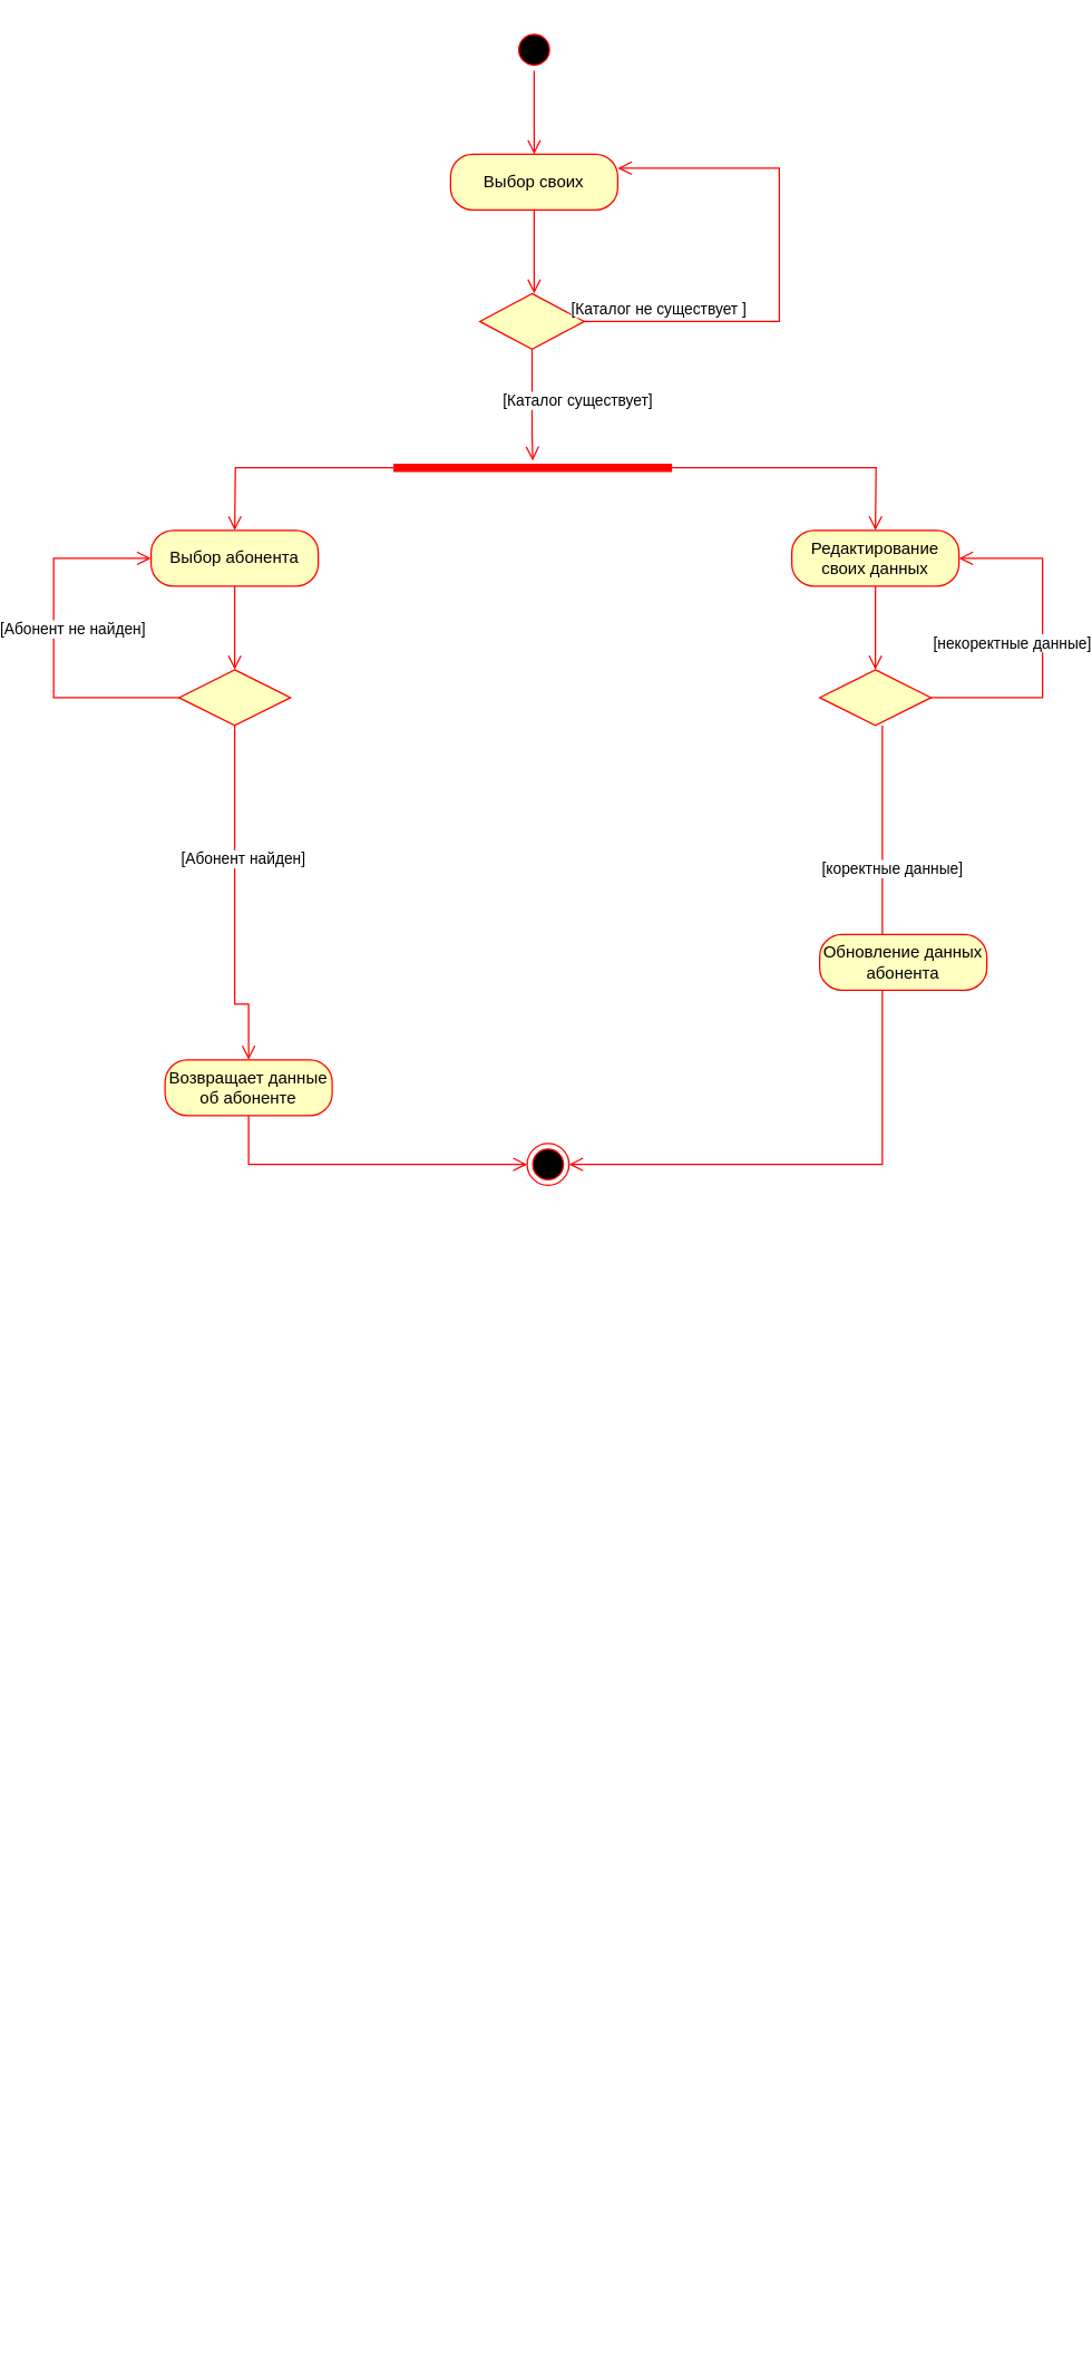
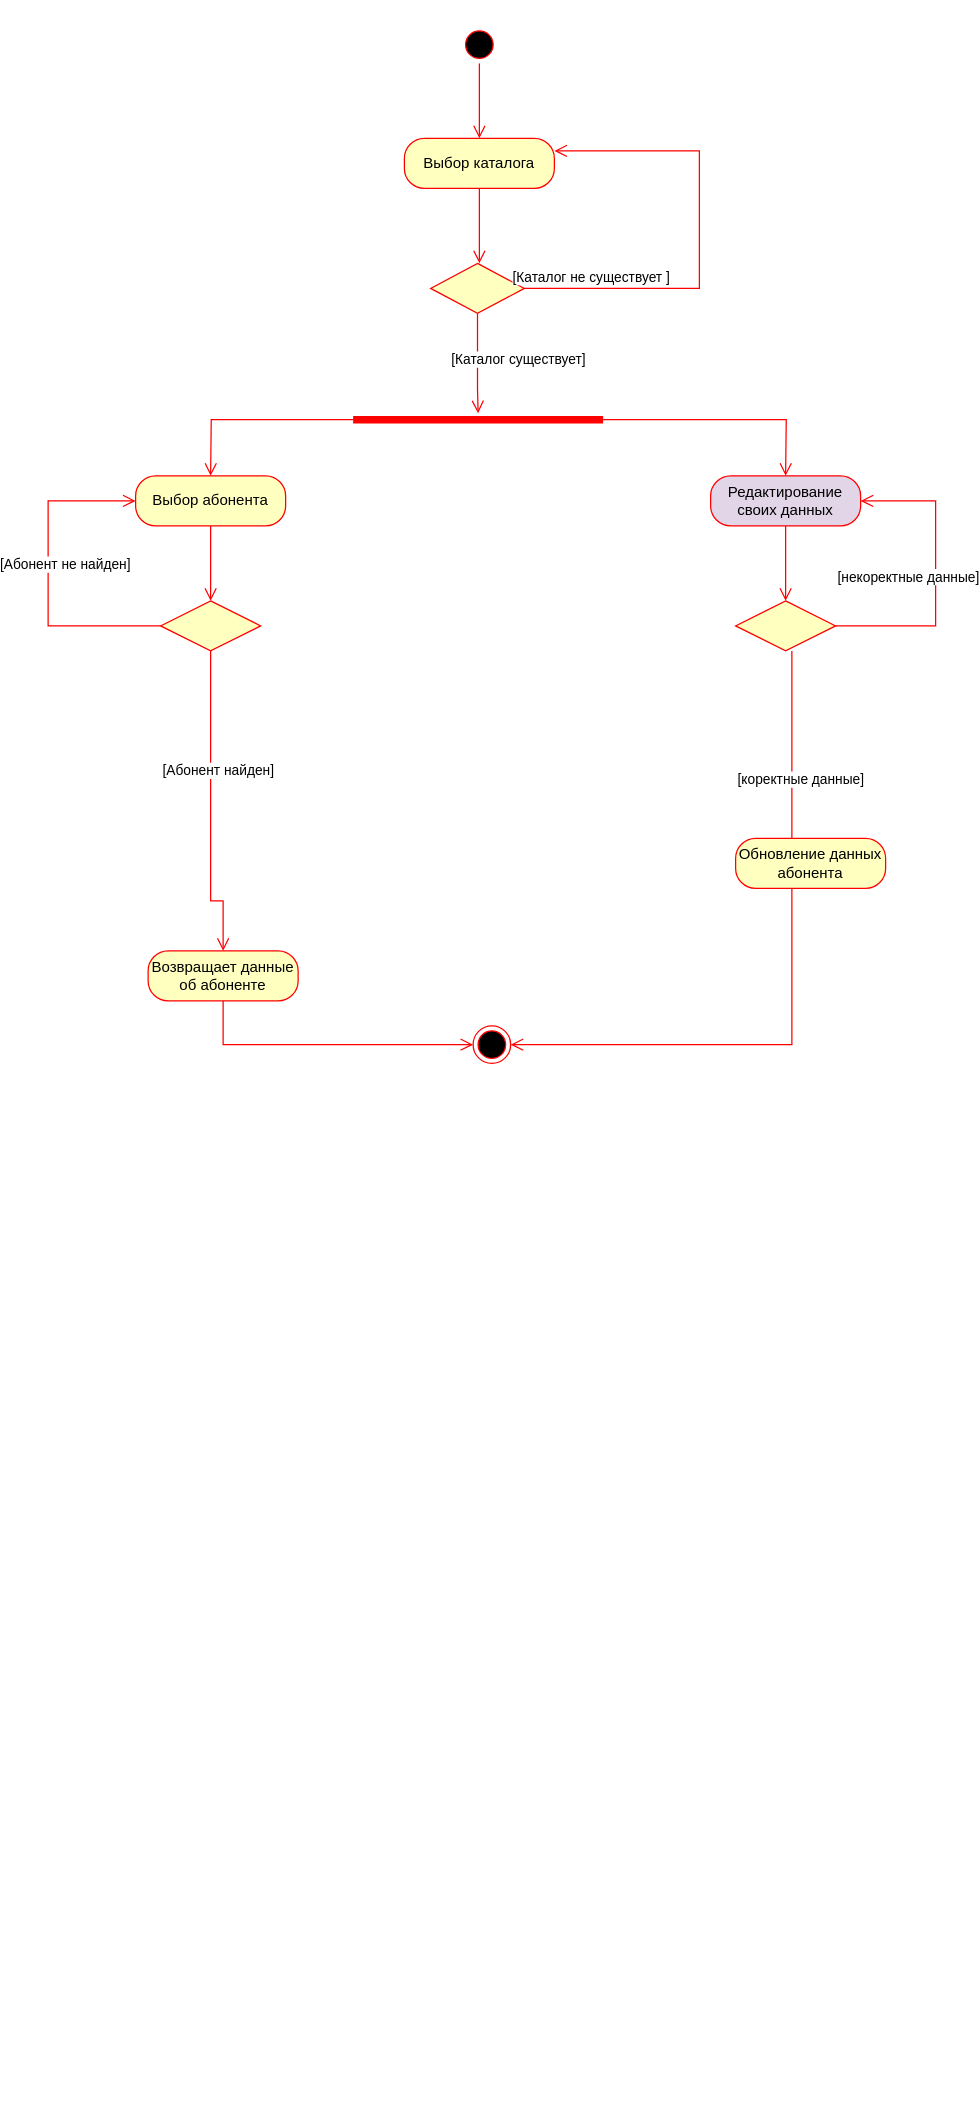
  <mxCell id="0" />
  <mxCell id="1" parent="0" />
  <mxCell id="2" style="edgeStyle=orthogonalEdgeStyle;rounded=0;orthogonalLoop=1;jettySize=auto;html=1;exitX=0.5;exitY=0;exitDx=0;exitDy=0;" parent="1" edge="1"><mxGeometry relative="1" as="geometry"><mxPoint x="270" y="1680" as="targetPoint" /><Array as="points"><mxPoint x="110" y="1680" /><mxPoint x="111" y="1680" /></Array></mxGeometry></mxCell>
  <mxCell id="3" value="" style="ellipse;html=1;shape=startState;fillColor=#000000;strokeColor=#ff0000;" vertex="1" parent="1"><mxGeometry x="350" y="20" width="30" height="30" as="geometry" /></mxCell>
  <mxCell id="4" value="" style="edgeStyle=orthogonalEdgeStyle;html=1;verticalAlign=bottom;endArrow=open;endSize=8;strokeColor=#ff0000;rounded=0;" edge="1" source="3" parent="1"><mxGeometry relative="1" as="geometry"><mxPoint x="365" y="110" as="targetPoint" /></mxGeometry></mxCell>
- <mxCell id="5" value="Выбор своих" style="rounded=1;whiteSpace=wrap;html=1;arcSize=40;fontColor=#000000;fillColor=#ffffc0;strokeColor=#ff0000;" vertex="1" parent="1"><mxGeometry x="305" y="110" width="120" height="40" as="geometry" /></mxCell>
+ <mxCell id="5" value="Выбор каталога" style="rounded=1;whiteSpace=wrap;html=1;arcSize=40;fontColor=#000000;fillColor=#ffffc0;strokeColor=#ff0000;" vertex="1" parent="1"><mxGeometry x="305" y="110" width="120" height="40" as="geometry" /></mxCell>
  <mxCell id="6" value="" style="edgeStyle=orthogonalEdgeStyle;html=1;verticalAlign=bottom;endArrow=open;endSize=8;strokeColor=#ff0000;rounded=0;" edge="1" source="5" parent="1"><mxGeometry relative="1" as="geometry"><mxPoint x="365" y="210" as="targetPoint" /></mxGeometry></mxCell>
  <mxCell id="7" value="" style="rhombus;whiteSpace=wrap;html=1;fontColor=#000000;fillColor=#ffffc0;strokeColor=#ff0000;" vertex="1" parent="1"><mxGeometry x="326" y="210" width="75" height="40" as="geometry" /></mxCell>
  <mxCell id="8" value="[Каталог не существует ]" style="edgeStyle=orthogonalEdgeStyle;html=1;align=left;verticalAlign=bottom;endArrow=open;endSize=8;strokeColor=#ff0000;rounded=0;entryX=1;entryY=0.25;entryDx=0;entryDy=0;exitX=1;exitY=0.5;exitDx=0;exitDy=0;" edge="1" source="7" parent="1" target="5"><mxGeometry x="-1" y="-11" relative="1" as="geometry"><mxPoint x="540" y="10" as="targetPoint" /><Array as="points"><mxPoint x="541" y="230" /><mxPoint x="541" y="120" /></Array><mxPoint x="-11" y="-11" as="offset" /></mxGeometry></mxCell>
  <mxCell id="9" value="[Каталог существует]" style="edgeStyle=orthogonalEdgeStyle;html=1;align=left;verticalAlign=top;endArrow=open;endSize=8;strokeColor=#ff0000;rounded=0;exitX=0.5;exitY=1;exitDx=0;exitDy=0;" edge="1" source="7" parent="1"><mxGeometry x="-0.399" y="-23" relative="1" as="geometry"><mxPoint x="364" y="330" as="targetPoint" /><Array as="points"><mxPoint x="364" y="310" /></Array><mxPoint as="offset" /></mxGeometry></mxCell>
  <mxCell id="10" value="" style="shape=line;html=1;strokeWidth=6;strokeColor=#ff0000;" vertex="1" parent="1"><mxGeometry x="264" y="330" width="200" height="10" as="geometry" /></mxCell>
  <mxCell id="11" value="" style="edgeStyle=orthogonalEdgeStyle;html=1;verticalAlign=bottom;endArrow=open;endSize=8;strokeColor=#ff0000;rounded=0;exitX=0;exitY=0.5;exitDx=0;exitDy=0;exitPerimeter=0;" edge="1" source="10" parent="1"><mxGeometry relative="1" as="geometry"><mxPoint x="150" y="380" as="targetPoint" /></mxGeometry></mxCell>
  <mxCell id="12" value="" style="edgeStyle=orthogonalEdgeStyle;html=1;verticalAlign=bottom;endArrow=open;endSize=8;strokeColor=#ff0000;rounded=0;exitX=1;exitY=0.5;exitDx=0;exitDy=0;exitPerimeter=0;" edge="1" parent="1" source="10"><mxGeometry relative="1" as="geometry"><mxPoint x="610" y="380" as="targetPoint" /><mxPoint x="274" y="345" as="sourcePoint" /></mxGeometry></mxCell>
  <mxCell id="13" value="Выбор абонента" style="rounded=1;whiteSpace=wrap;html=1;arcSize=40;fontColor=#000000;fillColor=#ffffc0;strokeColor=#ff0000;" vertex="1" parent="1"><mxGeometry x="90" y="380" width="120" height="40" as="geometry" /></mxCell>
  <mxCell id="14" value="" style="edgeStyle=orthogonalEdgeStyle;html=1;verticalAlign=bottom;endArrow=open;endSize=8;strokeColor=#ff0000;rounded=0;" edge="1" source="13" parent="1"><mxGeometry relative="1" as="geometry"><mxPoint x="150" y="480" as="targetPoint" /></mxGeometry></mxCell>
- <mxCell id="15" value="Редактирование своих данных" style="rounded=1;whiteSpace=wrap;html=1;arcSize=40;fontColor=#000000;fillColor=#ffffc0;strokeColor=#ff0000;" vertex="1" parent="1"><mxGeometry x="550" y="380" width="120" height="40" as="geometry" /></mxCell>
+ <mxCell id="15" value="Редактирование своих данных" style="rounded=1;whiteSpace=wrap;html=1;arcSize=40;fontColor=#000000;fillColor=#e1d5e7;strokeColor=#ff0000;" vertex="1" parent="1"><mxGeometry x="550" y="380" width="120" height="40" as="geometry" /></mxCell>
  <mxCell id="16" value="" style="edgeStyle=orthogonalEdgeStyle;html=1;verticalAlign=bottom;endArrow=open;endSize=8;strokeColor=#ff0000;rounded=0;" edge="1" source="15" parent="1"><mxGeometry relative="1" as="geometry"><mxPoint x="610" y="480" as="targetPoint" /></mxGeometry></mxCell>
  <mxCell id="17" value="" style="rhombus;whiteSpace=wrap;html=1;fontColor=#000000;fillColor=#ffffc0;strokeColor=#ff0000;" vertex="1" parent="1"><mxGeometry x="110" y="480" width="80" height="40" as="geometry" /></mxCell>
  <mxCell id="18" value="[Абонент не найден]" style="edgeStyle=orthogonalEdgeStyle;html=1;align=left;verticalAlign=bottom;endArrow=open;endSize=8;strokeColor=#ff0000;rounded=0;exitX=0;exitY=0.5;exitDx=0;exitDy=0;entryX=0;entryY=0.5;entryDx=0;entryDy=0;" edge="1" source="17" parent="1" target="13"><mxGeometry y="40" relative="1" as="geometry"><mxPoint x="30" y="330" as="targetPoint" /><Array as="points"><mxPoint x="20" y="500" /><mxPoint x="20" y="400" /></Array><mxPoint as="offset" /></mxGeometry></mxCell>
  <mxCell id="19" value="[Абонент найден]" style="edgeStyle=orthogonalEdgeStyle;html=1;align=left;verticalAlign=top;endArrow=open;endSize=8;strokeColor=#ff0000;rounded=0;entryX=0.5;entryY=0;entryDx=0;entryDy=0;" edge="1" source="17" parent="1" target="25"><mxGeometry x="-0.339" y="-40" relative="1" as="geometry"><mxPoint x="150" y="580" as="targetPoint" /><Array as="points"><mxPoint x="150" y="720" /></Array><mxPoint as="offset" /></mxGeometry></mxCell>
  <mxCell id="20" value="" style="rhombus;whiteSpace=wrap;html=1;fontColor=#000000;fillColor=#ffffc0;strokeColor=#ff0000;" vertex="1" parent="1"><mxGeometry x="570" y="480" width="80" height="40" as="geometry" /></mxCell>
  <mxCell id="21" value="[некоректные данные]" style="edgeStyle=orthogonalEdgeStyle;html=1;align=left;verticalAlign=bottom;endArrow=open;endSize=8;strokeColor=#ff0000;rounded=0;entryX=1;entryY=0.5;entryDx=0;entryDy=0;" edge="1" source="20" parent="1" target="15"><mxGeometry x="-1" y="30" relative="1" as="geometry"><mxPoint x="750" y="500" as="targetPoint" /><Array as="points"><mxPoint x="730" y="500" /><mxPoint x="730" y="400" /></Array><mxPoint as="offset" /></mxGeometry></mxCell>
  <mxCell id="22" value="[коректные данные]" style="edgeStyle=orthogonalEdgeStyle;html=1;align=left;verticalAlign=top;endArrow=open;endSize=8;strokeColor=#ff0000;rounded=0;entryX=1;entryY=0.5;entryDx=0;entryDy=0;" edge="1" parent="1" target="23"><mxGeometry x="-0.667" y="-45" relative="1" as="geometry"><mxPoint x="420" y="840" as="targetPoint" /><mxPoint x="615" y="520" as="sourcePoint" /><Array as="points"><mxPoint x="615" y="835" /></Array><mxPoint as="offset" /></mxGeometry></mxCell>
  <mxCell id="23" value="" style="ellipse;html=1;shape=endState;fillColor=#000000;strokeColor=#ff0000;" vertex="1" parent="1"><mxGeometry x="360" y="820" width="30" height="30" as="geometry" /></mxCell>
  <mxCell id="24" value="Обновление данных абонента" style="rounded=1;whiteSpace=wrap;html=1;arcSize=40;fontColor=#000000;fillColor=#ffffc0;strokeColor=#ff0000;" vertex="1" parent="1"><mxGeometry x="570" y="670" width="120" height="40" as="geometry" /></mxCell>
  <mxCell id="25" value="Возвращает данные об абоненте" style="rounded=1;whiteSpace=wrap;html=1;arcSize=40;fontColor=#000000;fillColor=#ffffc0;strokeColor=#ff0000;" vertex="1" parent="1"><mxGeometry x="100" y="760" width="120" height="40" as="geometry" /></mxCell>
  <mxCell id="26" value="" style="edgeStyle=orthogonalEdgeStyle;html=1;verticalAlign=bottom;endArrow=open;endSize=8;strokeColor=#ff0000;rounded=0;exitX=0.5;exitY=1;exitDx=0;exitDy=0;entryX=0;entryY=0.5;entryDx=0;entryDy=0;" edge="1" source="25" parent="1" target="23"><mxGeometry relative="1" as="geometry"><mxPoint x="260" y="840" as="targetPoint" /></mxGeometry></mxCell>
